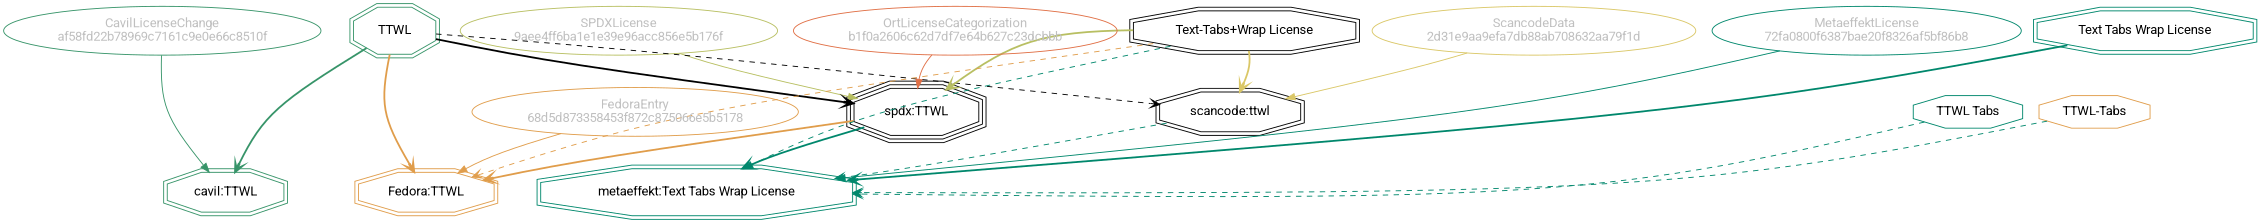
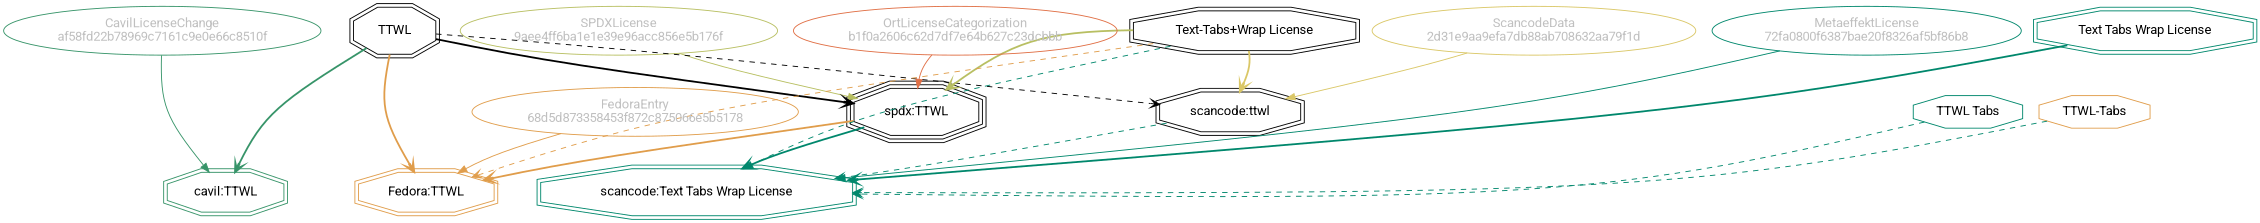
  strict digraph {
    fontname=Roboto
    splines=curved
    node [fontname=Roboto shape=doubleoctagon]
    edge [color="#00876c" fontname=Roboto weight=0.5 arrowhead=vee style=bold]
    n1 [color="#b8bf62" fillcolor="beige;1" fontcolor=gray label="SPDXLicense\n9aee4ff6ba1e1e39e96acc856e5b176f" shape=ellipse]
    n2 [label="spdx:TTWL" shape=tripleoctagon]
    n3 [color="#e09d4b" label="Fedora:TTWL"]
-   n4 [color="#00876c" label="metaeffekt:Text Tabs Wrap License"]
-   n5 [label=TTWL color="#379469"]
+   n4 [color="#00876c" label="scancode:Text Tabs Wrap License"]
+   n5 [label=TTWL]
    n6 [label="scancode:ttwl"]
    n7 [color="#379469" label="cavil:TTWL"]
    n8 [label="Text-Tabs+Wrap License"]
    n9 [color="#e09d4b" fillcolor="beige;1" fontcolor=gray label="FedoraEntry\n68d5d873358453f872c875066e5b5178" shape=ellipse]
    n10 [color="#dac767" fillcolor="beige;1" fontcolor=gray label="ScancodeData\n2d31e9aa9efa7db88ab708632aa79f1d" shape=ellipse]
    n11 [color="#e06f45" fillcolor="beige;1" fontcolor=gray label="OrtLicenseCategorization\nb1f0a2606c62d7df7e64b627c23dcbbb" shape=ellipse]
    n12 [color="#379469" fillcolor="beige;1" fontcolor=gray label="CavilLicenseChange\naf58fd22b78969c7161c9e0e66c8510f" shape=ellipse]
    n13 [color="#00876c" fillcolor="beige;1" fontcolor=gray label="MetaeffektLicense\n72fa0800f6387bae20f8326af5bf86b8" shape=ellipse]
    n14 [color="#00876c" label="Text Tabs Wrap License"]
    n15 [color="#00876c" label="TTWL Tabs" shape=octagon]
    n16 [color="#e09d4b" label="TTWL-Tabs" shape=octagon]
    n1 -> n2 [color="#b8bf62" arrowhead="" style=""]
    n2 -> n3 [color="#e09d4b" weight=0.7]
    n2 -> n4 [weight=0.7]
    n5 -> n2 [weight=0.7 color=""]
    n5 -> n3 [color="#e09d4b" weight=0.7]
    n5 -> n6 [style=dashed weight=0.7 color=""]
    n5 -> n7 [color="#379469" weight=0.7]
    n6 -> n4 [style=dashed]
    n8 -> n2 [color="#b8bf62" weight=0.7]
    n8 -> n3 [color="#e09d4b" style=dashed]
    n8 -> n4 [arrowhead=normal style=dashed]
    n8 -> n6 [color="#dac767" weight=0.7]
    n9 -> n3 [color="#e09d4b" arrowhead="" style=""]
    n10 -> n6 [color="#dac767" arrowhead="" style=""]
    n11 -> n2 [color="#e06f45" arrowhead="" style=""]
    n12 -> n7 [color="#379469" arrowhead="" style=""]
    n13 -> n4 [arrowhead="" style=""]
    n14 -> n4 [weight=0.7]
    n15 -> n4 [style=dashed]
    n16 -> n4 [style=dashed]
  }
